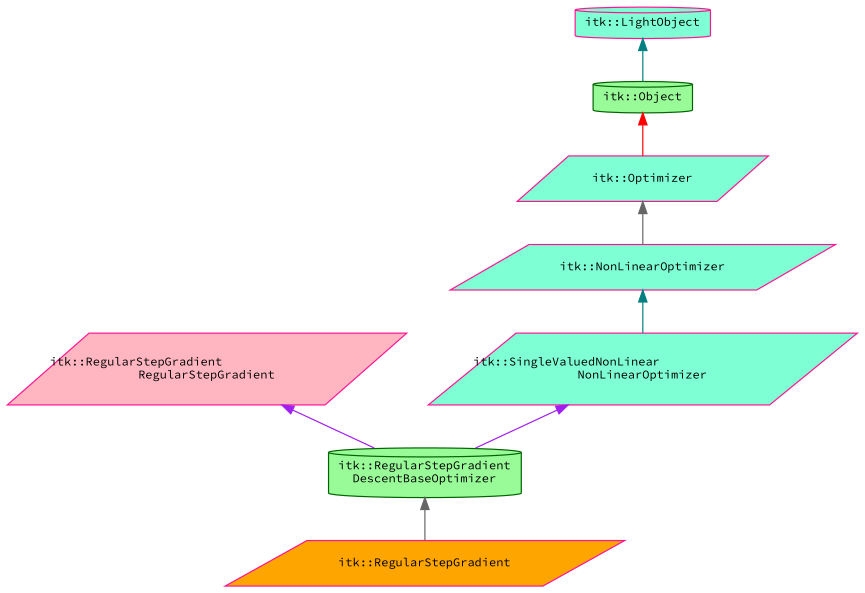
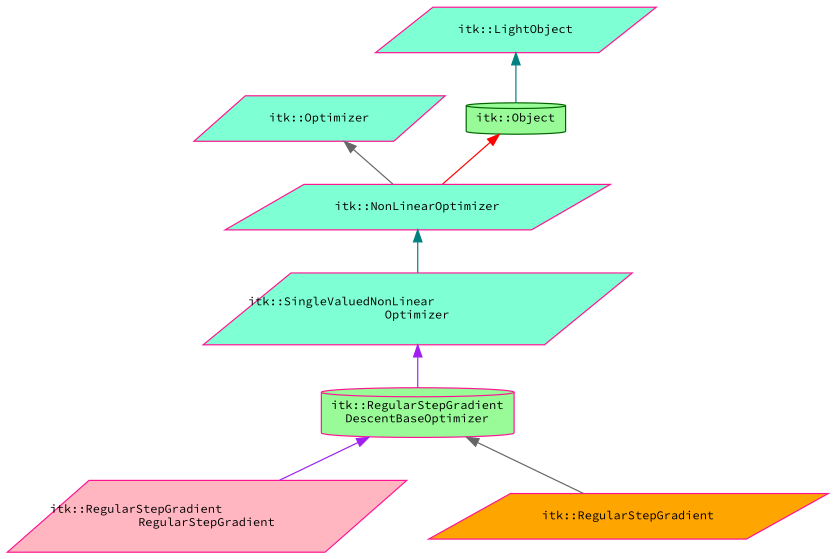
  digraph {
    fontname="Source Code Pro"
    node [color=deeppink fillcolor=aquamarine fontname="Source Code Pro" fontsize=10 shape=parallelogram style=filled]
    edge [color=purple dir=back fontname="Source Code Pro" fontsize=10 labelfontname=Helvetica labelfontsize=10 style=solid]
-   n1 [color=darkgreen fillcolor=palegreen fontcolor=black height=0.2 label="itk::RegularStepGradient\lDescentBaseOptimizer" shape=cylinder width=0.4]
+   n1 [fillcolor=palegreen fontcolor=black height=0.2 label="itk::RegularStepGradient\lDescentBaseOptimizer" shape=cylinder width=0.4]
    n2 [fillcolor=lightpink height=0.2 label="itk::RegularStepGradient\lRegularStepGradient" width=0.4]
    n3 [fillcolor=orange height=0.2 label="itk::RegularStepGradient" width=0.4]
-   n4 [height=0.2 label="itk::SingleValuedNonLinear\lNonLinearOptimizer" width=0.4]
+   n4 [height=0.2 label="itk::SingleValuedNonLinear\lOptimizer" width=0.4]
    n5 [height=0.2 label="itk::NonLinearOptimizer" width=0.4]
    n6 [height=0.2 label="itk::Optimizer" width=0.4]
    n7 [color=darkgreen fillcolor=palegreen height=0.2 label="itk::Object" shape=cylinder width=0.4]
-   n8 [height=0.2 label="itk::LightObject" shape=cylinder width=0.4]
-   n2 -> n1
+   n8 [height=0.2 label="itk::LightObject" width=0.4]
+   n1 -> n2
    n1 -> n3 [color=gray40]
    n4 -> n1
    n5 -> n4 [color=teal]
    n6 -> n5 [color=gray40]
-   n7 -> n6 [color=red]
+   n7 -> n5 [color=red]
    n8 -> n7 [color=teal]
  }
